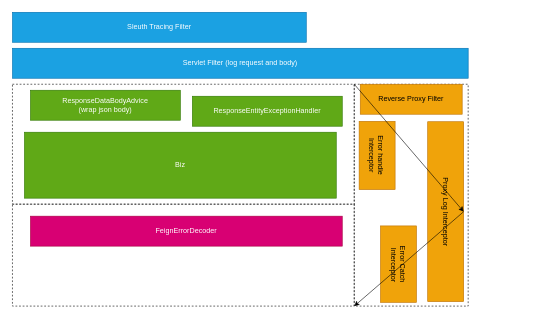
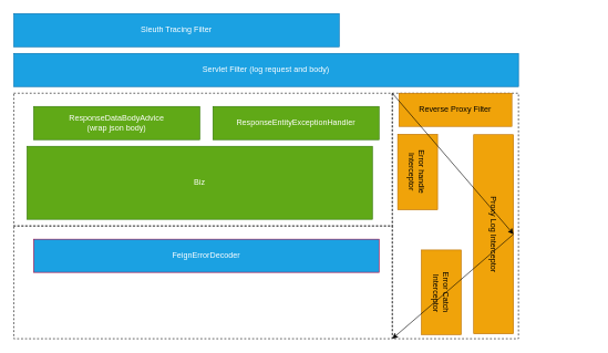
  <mxCell id="0" />
  <mxCell id="1" parent="0" />
  <mxCell id="2" value="" style="rounded=0;whiteSpace=wrap;html=1;fillColor=none;dashed=1;" vertex="1" parent="1"><mxGeometry x="590" y="140" width="190" height="370" as="geometry" /></mxCell>
  <mxCell id="3" value="" style="rounded=0;whiteSpace=wrap;html=1;fillColor=none;dashed=1;" vertex="1" parent="1"><mxGeometry y="340" width="570" height="170" as="geometry" x="20" /></mxCell>
  <mxCell id="4" value="" style="rounded=0;whiteSpace=wrap;html=1;fillColor=none;dashed=1;" vertex="1" parent="1"><mxGeometry y="140" width="570" height="200" as="geometry" x="20" /></mxCell>
  <mxCell id="5" value="Servlet Filter (log request and body)" style="rounded=0;whiteSpace=wrap;html=1;fillColor=#1ba1e2;fontColor=#ffffff;strokeColor=#006EAF;" vertex="1" parent="1"><mxGeometry y="80" width="760" height="50" as="geometry" x="20" /></mxCell>
- <mxCell id="6" value="ResponseDataBodyAdvice&lt;br&gt;(wrap json body)" style="rounded=0;whiteSpace=wrap;html=1;fillColor=#60a917;fontColor=#ffffff;strokeColor=#2D7600;" vertex="1" parent="1"><mxGeometry x="50" y="150" width="250" height="50" as="geometry" /></mxCell>
+ <mxCell id="6" value="ResponseDataBodyAdvice&lt;br&gt;(wrap json body)" style="rounded=0;whiteSpace=wrap;html=1;fillColor=#60a917;fontColor=#ffffff;strokeColor=#2D7600;" vertex="1" parent="1"><mxGeometry x="50" y="160" width="250" height="50" as="geometry" /></mxCell>
  <mxCell id="7" value="ResponseEntityExceptionHandler" style="rounded=0;whiteSpace=wrap;html=1;fillColor=#60a917;fontColor=#ffffff;strokeColor=#2D7600;" vertex="1" parent="1"><mxGeometry x="320" y="160" width="250" height="50" as="geometry" /></mxCell>
- <mxCell id="8" value="FeignErrorDecoder" style="rounded=0;whiteSpace=wrap;html=1;fillColor=#d80073;fontColor=#ffffff;strokeColor=#A50040;" vertex="1" parent="1"><mxGeometry x="50" y="360" width="520" height="50" as="geometry" /></mxCell>
+ <mxCell id="8" value="FeignErrorDecoder" style="rounded=0;whiteSpace=wrap;html=1;fillColor=#1ba1e2;fontColor=#ffffff;strokeColor=#A50040;" vertex="1" parent="1"><mxGeometry x="50" y="360" width="520" height="50" as="geometry" /></mxCell>
  <mxCell id="9" value="Sleuth Tracing Filter" style="rounded=0;whiteSpace=wrap;html=1;fillColor=#1ba1e2;fontColor=#ffffff;strokeColor=#006EAF;" vertex="1" parent="1"><mxGeometry x="20" y="20" width="490" height="50" as="geometry" /></mxCell>
  <mxCell id="10" value="Reverse Proxy Filter" style="rounded=0;whiteSpace=wrap;html=1;fillColor=#f0a30a;fontColor=#000000;strokeColor=#BD7000;" vertex="1" parent="1"><mxGeometry x="600" y="140" width="170" height="50" as="geometry" /></mxCell>
  <mxCell id="11" value="Biz" style="rounded=0;whiteSpace=wrap;html=1;fillColor=#60a917;fontColor=#ffffff;strokeColor=#2D7600;" vertex="1" parent="1"><mxGeometry x="40" y="220" width="520" height="110" as="geometry" /></mxCell>
  <mxCell id="12" value="Proxy Log Interceptor" style="rounded=0;whiteSpace=wrap;html=1;rotation=90;fillColor=#f0a30a;fontColor=#000000;strokeColor=#BD7000;" vertex="1" parent="1"><mxGeometry x="592.5" y="322.5" width="300" height="60" as="geometry" /></mxCell>
  <mxCell id="13" value="Error handle Interceptor" style="rounded=0;whiteSpace=wrap;html=1;rotation=90;fillColor=#f0a30a;fontColor=#000000;strokeColor=#BD7000;" vertex="1" parent="1"><mxGeometry x="571.25" y="228.75" width="113.75" height="60" as="geometry" /></mxCell>
  <mxCell id="14" value="Error Catch&lt;br&gt;&amp;nbsp;Interceptor" style="rounded=0;whiteSpace=wrap;html=1;rotation=90;fillColor=#f0a30a;fontColor=#000000;strokeColor=#BD7000;" vertex="1" parent="1"><mxGeometry x="600" y="410" width="127.5" height="60" as="geometry" /></mxCell>
  <mxCell id="15" value="" style="endArrow=classic;html=1;rounded=0;exitX=1;exitY=0;exitDx=0;exitDy=0;entryX=0.5;entryY=0;entryDx=0;entryDy=0;" edge="1" parent="1" source="4" target="12"><mxGeometry width="50" height="50" relative="1" as="geometry"><mxPoint x="405" y="500" as="sourcePoint" /><mxPoint x="455" y="450" as="targetPoint" /></mxGeometry></mxCell>
  <mxCell id="16" style="rounded=0;orthogonalLoop=1;jettySize=auto;html=1;exitX=0.5;exitY=0;exitDx=0;exitDy=0;entryX=0;entryY=1;entryDx=0;entryDy=0;" edge="1" parent="1" source="12" target="2"><mxGeometry relative="1" as="geometry" /></mxCell>
